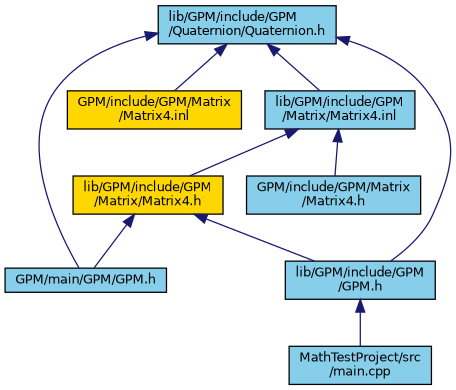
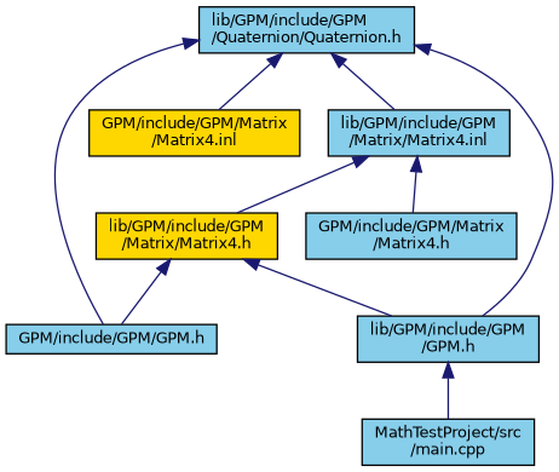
  digraph {
    node [color=black fillcolor=skyblue fontname=Helvetica fontsize=10 shape=record style=filled]
    edge [color=midnightblue dir=back fontname=Helvetica fontsize=10 labelfontname=Helvetica labelfontsize=10 style=solid]
    n1 [fontcolor=black height=0.2 label="lib/GPM/include/GPM\l/Quaternion/Quaternion.h" width=0.4]
-   n2 [height=0.2 label="GPM/main/GPM/GPM.h" width=0.4]
+   n2 [height=0.2 label="GPM/include/GPM/GPM.h" width=0.4]
    n3 [fillcolor=gold height=0.2 label="GPM/include/GPM/Matrix\l/Matrix4.inl" width=0.4]
    n4 [height=0.2 label="lib/GPM/include/GPM\l/GPM.h" width=0.4]
    n5 [height=0.2 label="lib/GPM/include/GPM\l/Matrix/Matrix4.inl" width=0.4]
    n6 [height=0.2 label="MathTestProject/src\l/main.cpp" width=0.4]
    n7 [height=0.2 label="GPM/include/GPM/Matrix\l/Matrix4.h" width=0.4]
    n8 [fillcolor=gold height=0.2 label="lib/GPM/include/GPM\l/Matrix/Matrix4.h" width=0.4]
    n1 -> n2
    n1 -> n3
    n1 -> n4
    n1 -> n5
    n4 -> n6
    n5 -> n7
    n5 -> n8
    n8 -> n2
    n8 -> n4
  }
